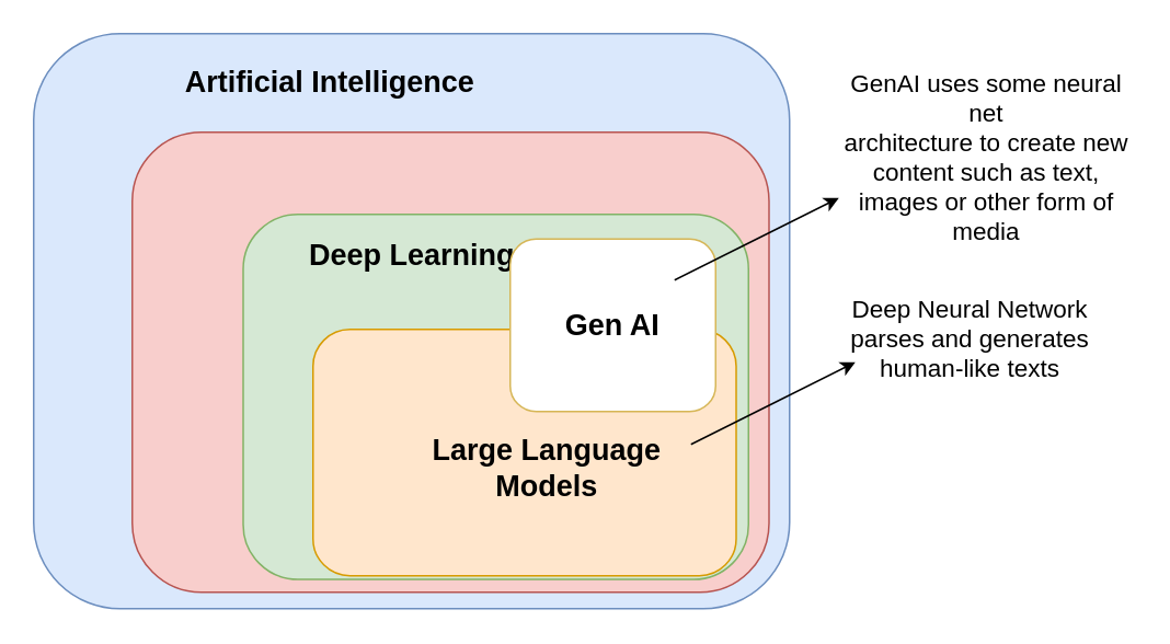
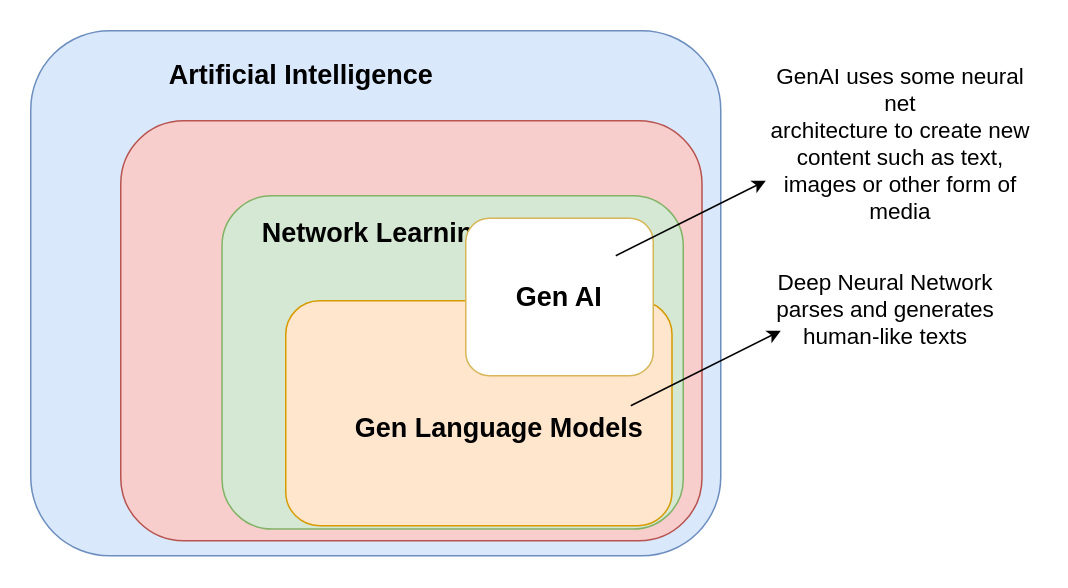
  <mxCell id="0" />
  <mxCell id="1" parent="0" />
  <mxCell id="2" value="" style="rounded=1;whiteSpace=wrap;html=1;fillColor=#dae8fc;strokeColor=#6c8ebf;" parent="1" vertex="1"><mxGeometry x="20" y="20" width="460" height="350" as="geometry" /></mxCell>
  <mxCell id="3" value="" style="rounded=1;whiteSpace=wrap;html=1;fillColor=#f8cecc;strokeColor=#b85450;" parent="1" vertex="1"><mxGeometry x="80" y="80" width="387.5" height="280" as="geometry" /></mxCell>
  <mxCell id="4" value="&lt;font style=&quot;font-size: 18px;&quot;&gt;&lt;b&gt;Artificial Intelligence&lt;/b&gt;&lt;/font&gt;" style="text;html=1;align=center;verticalAlign=middle;whiteSpace=wrap;rounded=0;" parent="1" vertex="1"><mxGeometry x="97.5" y="35" width="205" height="30" as="geometry" /></mxCell>
  <mxCell id="5" value="" style="rounded=1;whiteSpace=wrap;html=1;fillColor=#d5e8d4;strokeColor=#82b366;" parent="1" vertex="1"><mxGeometry x="147.5" y="130" width="307.5" height="222.19" as="geometry" /></mxCell>
- <mxCell id="6" value="&lt;font style=&quot;font-size: 18px;&quot;&gt;&lt;b&gt;Deep Learning&lt;/b&gt;&lt;/font&gt;" style="text;html=1;align=center;verticalAlign=middle;whiteSpace=wrap;rounded=0;" parent="1" vertex="1"><mxGeometry x="147.5" y="140" width="205" height="30" as="geometry" /></mxCell>
+ <mxCell id="6" value="&lt;font style=&quot;font-size: 18px;&quot;&gt;&lt;b&gt;Network Learning&lt;/b&gt;&lt;/font&gt;" style="text;html=1;align=center;verticalAlign=middle;whiteSpace=wrap;rounded=0;" parent="1" vertex="1"><mxGeometry x="147.5" y="140" width="205" height="30" as="geometry" /></mxCell>
  <mxCell id="7" value="" style="rounded=1;whiteSpace=wrap;html=1;fillColor=#ffe6cc;strokeColor=#d79b00;" parent="1" vertex="1"><mxGeometry x="190" y="200" width="257.5" height="149.93" as="geometry" /></mxCell>
- <mxCell id="8" value="&lt;font style=&quot;font-size: 18px;&quot;&gt;&lt;b&gt;Large Language Models&lt;/b&gt;&lt;/font&gt;" style="text;html=1;align=center;verticalAlign=middle;whiteSpace=wrap;rounded=0;" parent="1" vertex="1"><mxGeometry x="230" y="270" width="205" height="30" as="geometry" /></mxCell>
+ <mxCell id="8" value="&lt;font style=&quot;font-size: 18px;&quot;&gt;&lt;b&gt;Gen Language Models&lt;/b&gt;&lt;/font&gt;" style="text;html=1;align=center;verticalAlign=middle;whiteSpace=wrap;rounded=0;" parent="1" vertex="1"><mxGeometry x="230" y="270" width="205" height="30" as="geometry" /></mxCell>
  <mxCell id="9" value="&lt;font style=&quot;font-size: 18px;&quot;&gt;&lt;b&gt;Gen AI&lt;/b&gt;&lt;/font&gt;" style="rounded=1;whiteSpace=wrap;html=1;fillColor=#ffffff;strokeColor=#d6b656;" parent="1" vertex="1"><mxGeometry x="310" y="145.03" width="125" height="104.97" as="geometry" /></mxCell>
  <mxCell id="10" value="" style="endArrow=classic;html=1;rounded=0;" parent="1" edge="1"><mxGeometry width="50" height="50" relative="1" as="geometry"><mxPoint x="420" y="270" as="sourcePoint" /><mxPoint x="520" y="220" as="targetPoint" /></mxGeometry></mxCell>
  <mxCell id="11" value="&lt;font style=&quot;font-size: 15px;&quot;&gt;Deep Neural Network parses and generates human-like texts&lt;/font&gt;" style="text;html=1;align=center;verticalAlign=middle;whiteSpace=wrap;rounded=0;" parent="1" vertex="1"><mxGeometry x="500" y="190" width="180" height="30" as="geometry" /></mxCell>
  <mxCell id="12" value="" style="endArrow=classic;html=1;rounded=0;" parent="1" edge="1"><mxGeometry width="50" height="50" relative="1" as="geometry"><mxPoint x="410" y="170" as="sourcePoint" /><mxPoint x="510" y="120" as="targetPoint" /></mxGeometry></mxCell>
  <mxCell id="13" value="&lt;font style=&quot;font-size: 15px;&quot;&gt;GenAI uses some neural net&lt;/font&gt;&lt;div&gt;&lt;font style=&quot;font-size: 15px;&quot;&gt;architecture to create new content such as text, images or other form of media&lt;/font&gt;&lt;/div&gt;" style="text;html=1;align=center;verticalAlign=middle;whiteSpace=wrap;rounded=0;" parent="1" vertex="1"><mxGeometry x="510" y="80" width="180" height="30" as="geometry" /></mxCell>
